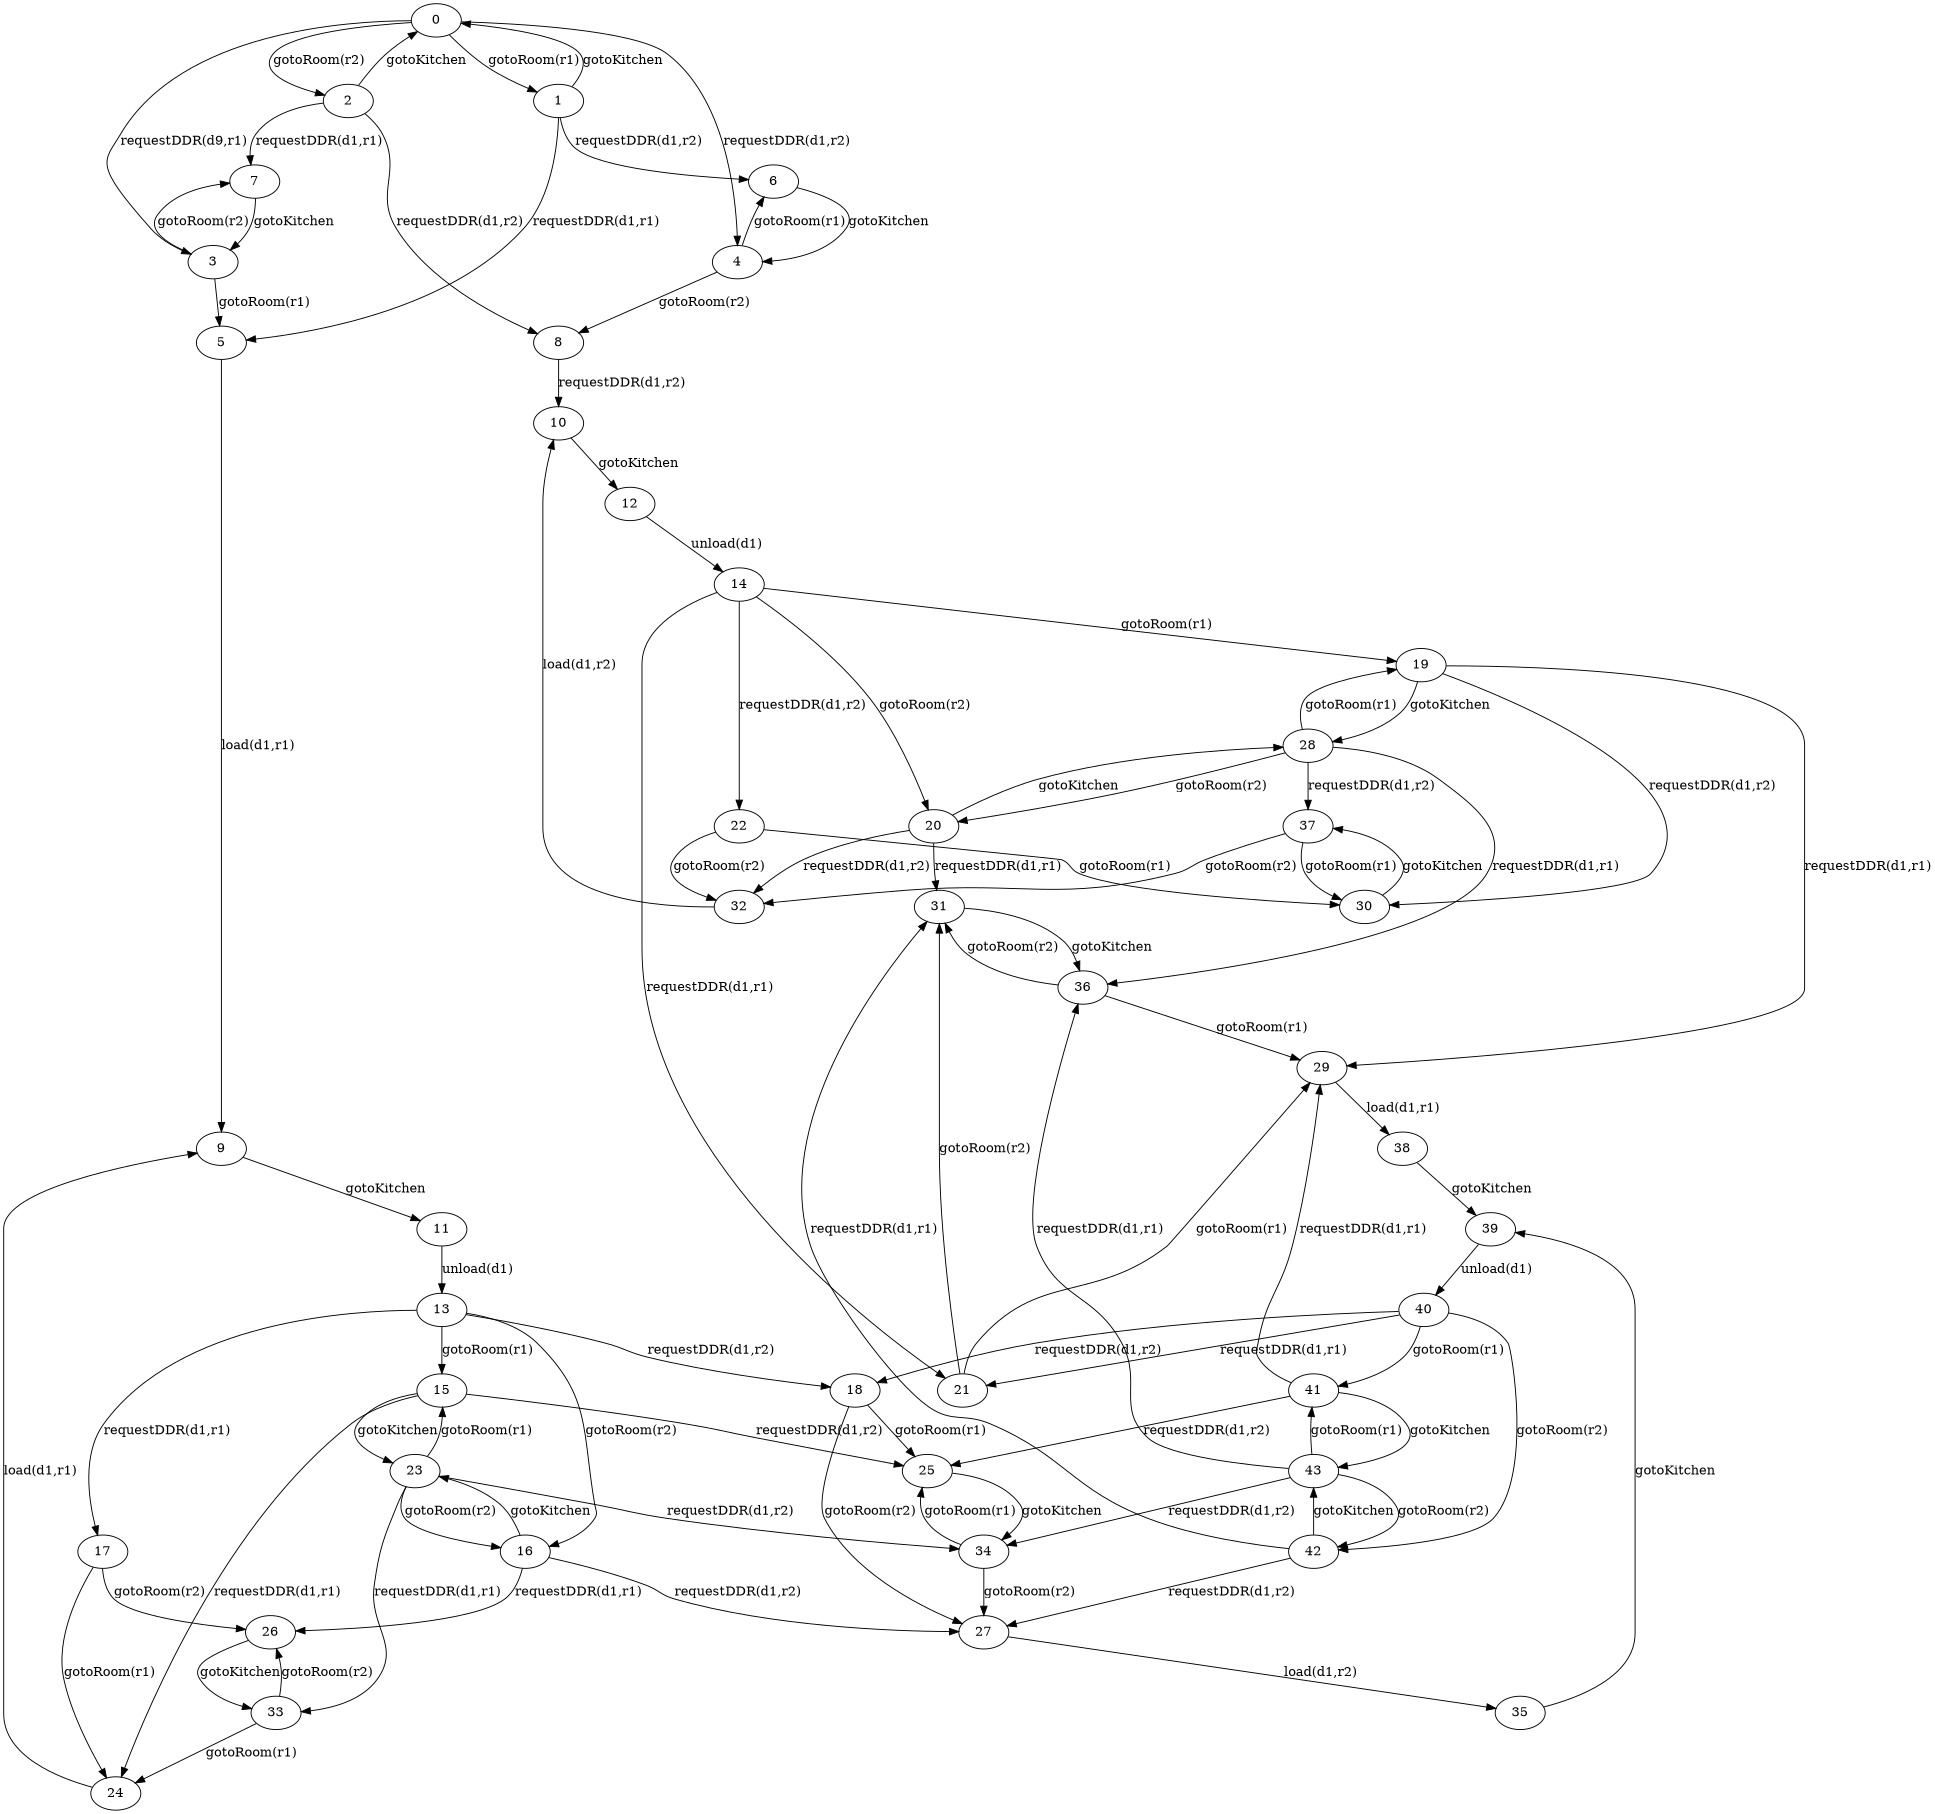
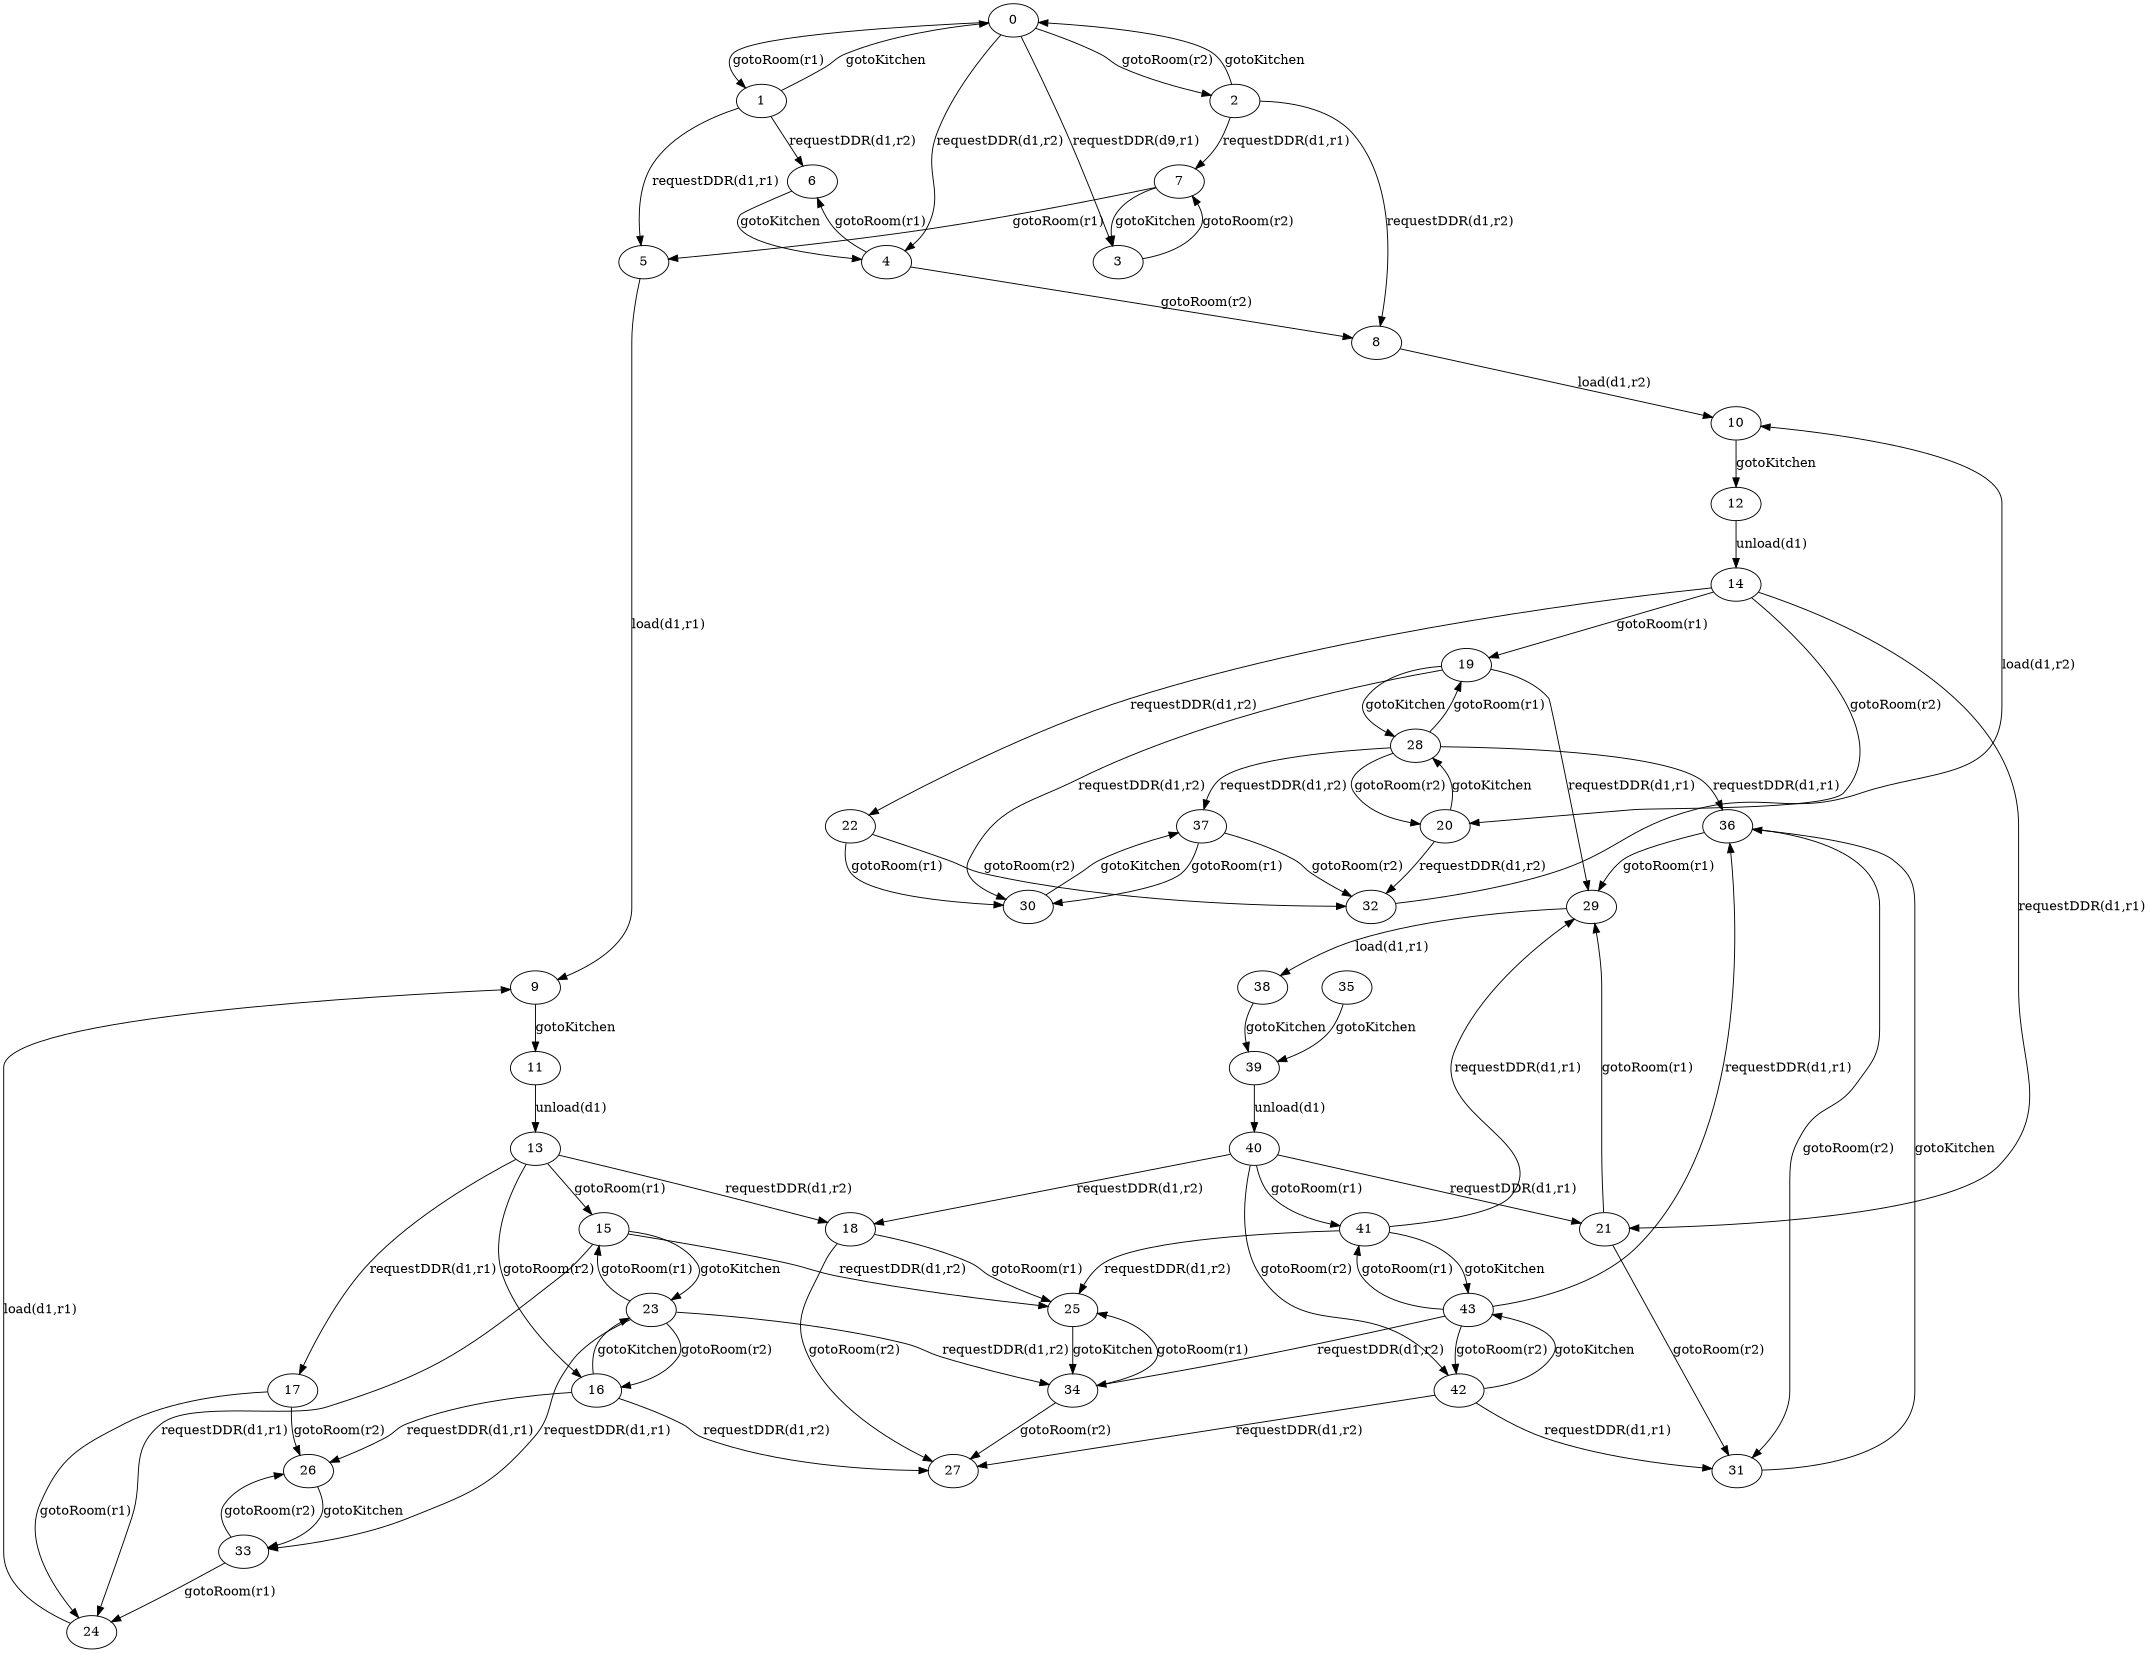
  digraph {
    0
    1
    2
    3
    4
    5
    6
    7
    8
    9
    10
    11
    12
    13
    14
    15
    16
    17
    18
    19
    20
    21
    22
    23
    24
    25
    26
    27
    28
    29
    30
    31
    32
    33
    34
    35
    36
    37
    38
    39
    40
    41
    42
    43
    0 -> 1 [label="gotoRoom(r1)"]
    0 -> 2 [label="gotoRoom(r2)"]
    0 -> 3 [label="requestDDR(d9,r1)"]
    0 -> 4 [label="requestDDR(d1,r2)"]
    1 -> 0 [label=gotoKitchen]
    1 -> 5 [label="requestDDR(d1,r1)"]
    1 -> 6 [label="requestDDR(d1,r2)"]
    2 -> 0 [label=gotoKitchen]
    2 -> 7 [label="requestDDR(d1,r1)"]
    2 -> 8 [label="requestDDR(d1,r2)"]
-   3 -> 5 [label="gotoRoom(r1)"]
+   7 -> 5 [label="gotoRoom(r1)"]
    3 -> 7 [label="gotoRoom(r2)"]
    4 -> 6 [label="gotoRoom(r1)"]
    4 -> 8 [label="gotoRoom(r2)"]
    5 -> 9 [label="load(d1,r1)"]
    6 -> 4 [label=gotoKitchen]
    7 -> 3 [label=gotoKitchen]
-   8 -> 10 [label="requestDDR(d1,r2)"]
+   8 -> 10 [label="load(d1,r2)"]
    9 -> 11 [label=gotoKitchen]
    10 -> 12 [label=gotoKitchen]
    11 -> 13 [label="unload(d1)"]
    12 -> 14 [label="unload(d1)"]
    13 -> 15 [label="gotoRoom(r1)"]
    13 -> 16 [label="gotoRoom(r2)"]
    13 -> 17 [label="requestDDR(d1,r1)"]
    13 -> 18 [label="requestDDR(d1,r2)"]
    14 -> 19 [label="gotoRoom(r1)"]
    14 -> 20 [label="gotoRoom(r2)"]
    14 -> 21 [label="requestDDR(d1,r1)"]
    14 -> 22 [label="requestDDR(d1,r2)"]
    15 -> 23 [label=gotoKitchen]
    15 -> 24 [label="requestDDR(d1,r1)"]
    15 -> 25 [label="requestDDR(d1,r2)"]
    16 -> 23 [label=gotoKitchen]
    16 -> 26 [label="requestDDR(d1,r1)"]
    16 -> 27 [label="requestDDR(d1,r2)"]
    17 -> 24 [label="gotoRoom(r1)"]
    17 -> 26 [label="gotoRoom(r2)"]
    18 -> 25 [label="gotoRoom(r1)"]
    18 -> 27 [label="gotoRoom(r2)"]
    19 -> 28 [label=gotoKitchen]
    19 -> 29 [label="requestDDR(d1,r1)"]
    19 -> 30 [label="requestDDR(d1,r2)"]
    20 -> 28 [label=gotoKitchen]
-   20 -> 31 [label="requestDDR(d1,r1)"]
    20 -> 32 [label="requestDDR(d1,r2)"]
    21 -> 29 [label="gotoRoom(r1)"]
    21 -> 31 [label="gotoRoom(r2)"]
    22 -> 30 [label="gotoRoom(r1)"]
    22 -> 32 [label="gotoRoom(r2)"]
    23 -> 15 [label="gotoRoom(r1)"]
    23 -> 16 [label="gotoRoom(r2)"]
    23 -> 33 [label="requestDDR(d1,r1)"]
    23 -> 34 [label="requestDDR(d1,r2)"]
    24 -> 9 [label="load(d1,r1)"]
    25 -> 34 [label=gotoKitchen]
    26 -> 33 [label=gotoKitchen]
-   27 -> 35 [label="load(d1,r2)"]
    28 -> 19 [label="gotoRoom(r1)"]
    28 -> 20 [label="gotoRoom(r2)"]
    28 -> 36 [label="requestDDR(d1,r1)"]
    28 -> 37 [label="requestDDR(d1,r2)"]
    29 -> 38 [label="load(d1,r1)"]
    30 -> 37 [label=gotoKitchen]
    31 -> 36 [label=gotoKitchen]
    32 -> 10 [label="load(d1,r2)"]
    33 -> 24 [label="gotoRoom(r1)"]
    33 -> 26 [label="gotoRoom(r2)"]
    34 -> 25 [label="gotoRoom(r1)"]
    34 -> 27 [label="gotoRoom(r2)"]
    35 -> 39 [label=gotoKitchen]
    36 -> 29 [label="gotoRoom(r1)"]
    36 -> 31 [label="gotoRoom(r2)"]
    37 -> 30 [label="gotoRoom(r1)"]
    37 -> 32 [label="gotoRoom(r2)"]
    38 -> 39 [label=gotoKitchen]
    39 -> 40 [label="unload(d1)"]
    40 -> 18 [label="requestDDR(d1,r2)"]
    40 -> 21 [label="requestDDR(d1,r1)"]
    40 -> 41 [label="gotoRoom(r1)"]
    40 -> 42 [label="gotoRoom(r2)"]
    41 -> 25 [label="requestDDR(d1,r2)"]
    41 -> 29 [label="requestDDR(d1,r1)"]
    41 -> 43 [label=gotoKitchen]
    42 -> 27 [label="requestDDR(d1,r2)"]
    42 -> 31 [label="requestDDR(d1,r1)"]
    42 -> 43 [label=gotoKitchen]
    43 -> 34 [label="requestDDR(d1,r2)"]
    43 -> 36 [label="requestDDR(d1,r1)"]
    43 -> 41 [label="gotoRoom(r1)"]
    43 -> 42 [label="gotoRoom(r2)"]
  }
